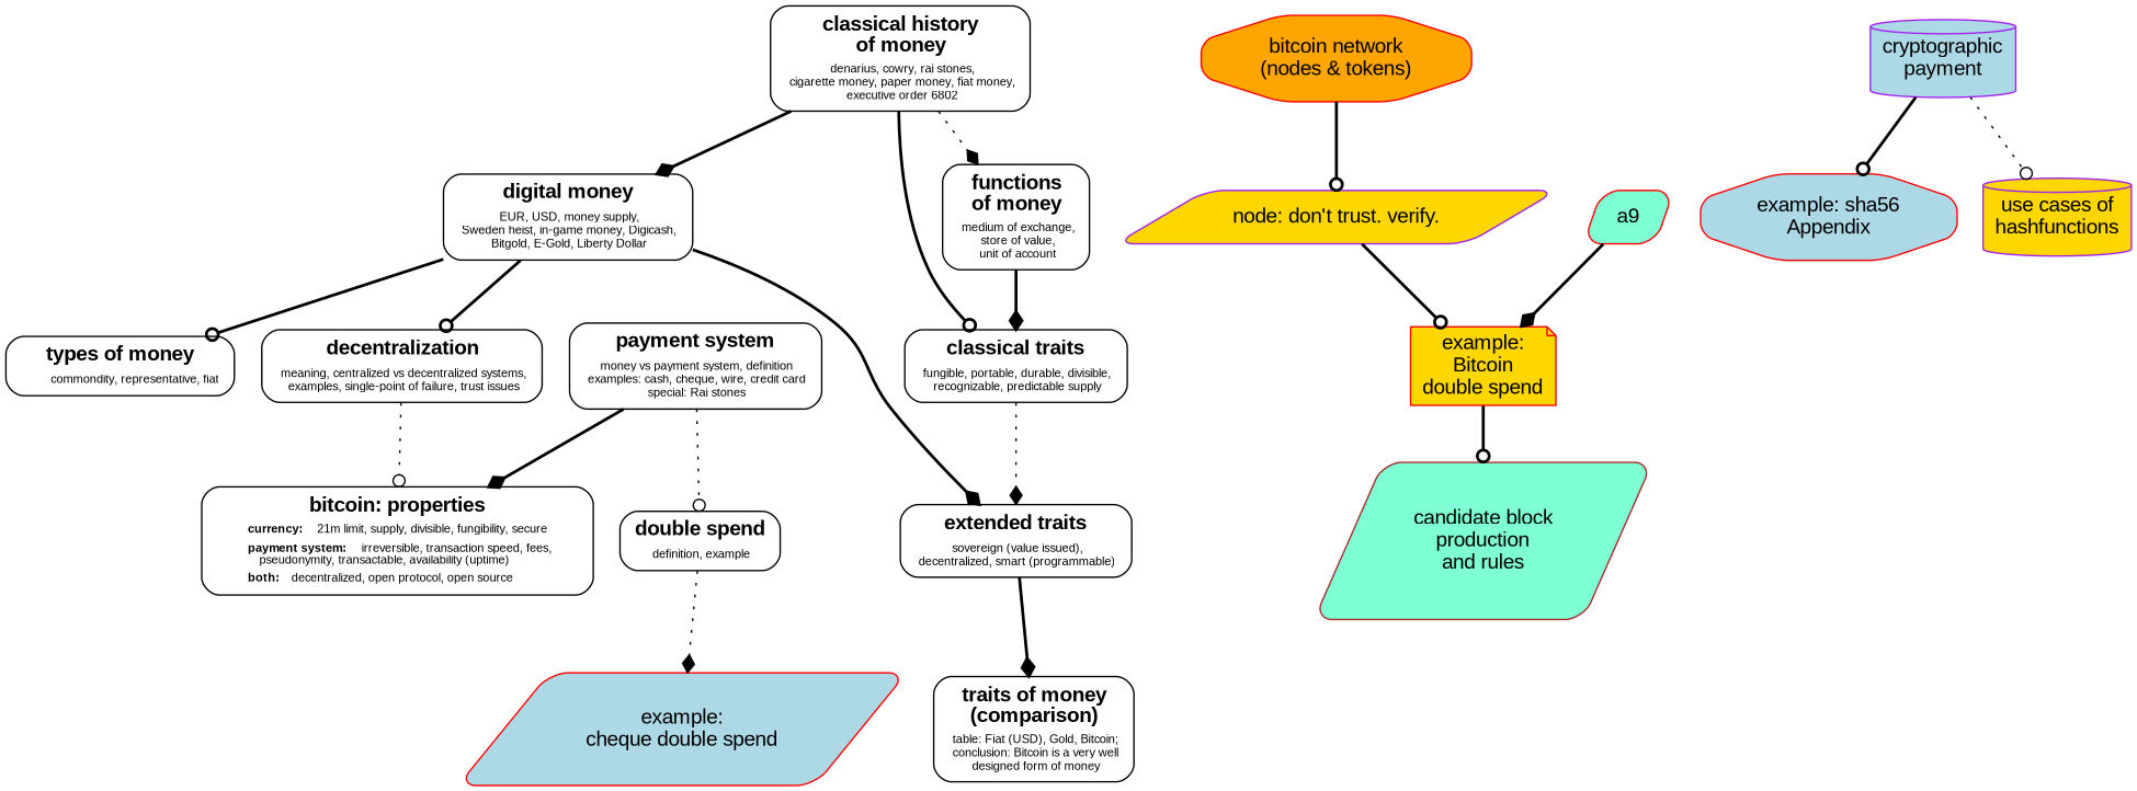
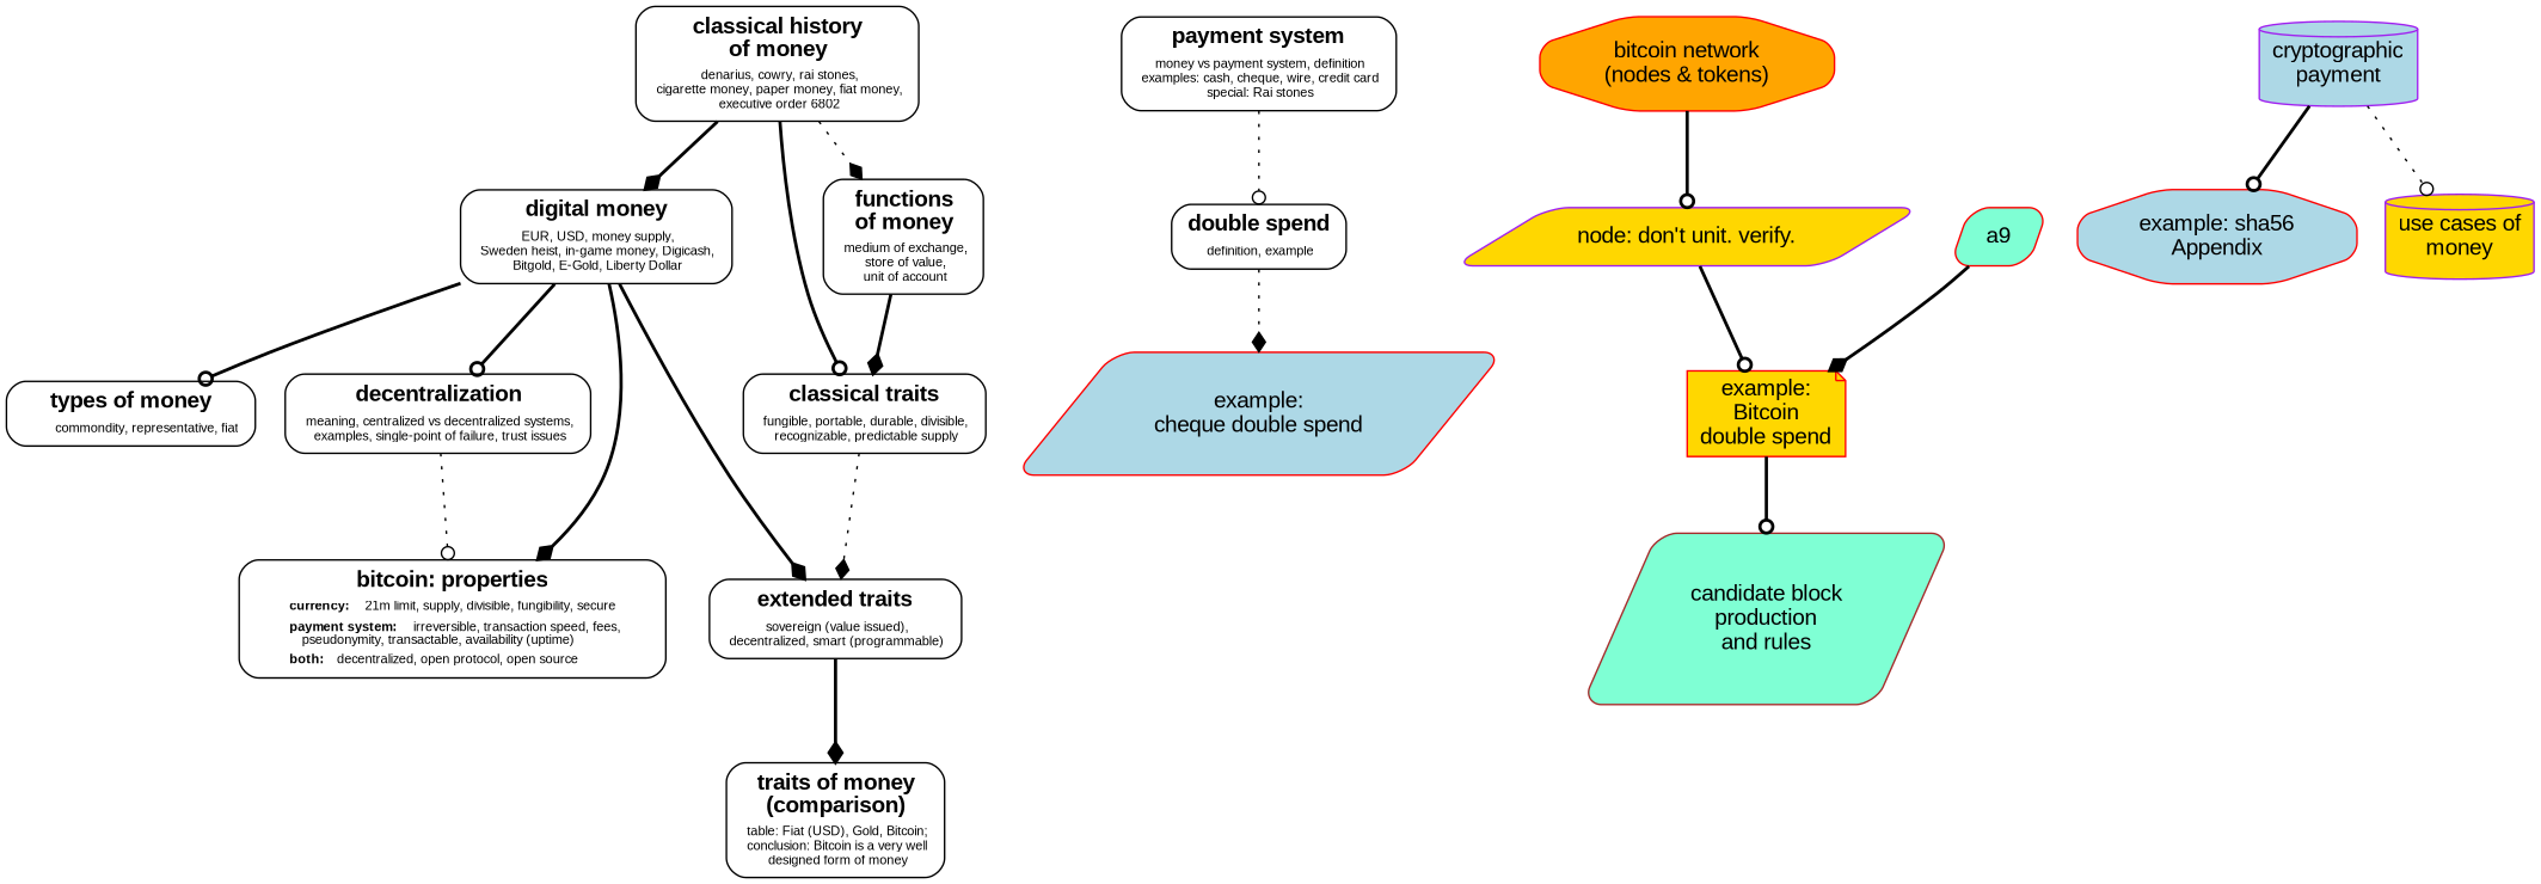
  digraph {
    node [fontname=Arial fontype=bold shape=box style=rounded]
    edge [arrowhead=odot style=bold]
    n1 [label=<     <table border="0" cellborder="0" cellspacing="0"> 		<tr><td align="center"><b>classical history<br/>of money</b></td></tr> 		<tr><td align="center"><font point-size="8"> 			denarius, cowry, rai stones,<br/> 			cigarette money, paper money, fiat money,<br/> 			executive order 6802</font></td></tr>       </table>>]
    n2 [label=< 	<table border="0" cellborder="0" cellspacing="0"> 		<tr><td align="center"><b>digital money</b></td></tr> 		<tr><td align="center"><font point-size="8"> 			EUR, USD, money supply,<br/> 			Sweden heist, in-game money, Digicash,<br/> 			Bitgold, E-Gold, Liberty Dollar</font></td></tr>     </table>>]
    n3 [label=<     <table border="0" cellborder="0" cellspacing="0"> 		<tr><td align="center"><b>classical traits</b></td></tr> 		<tr><td align="center"><font point-size="8"> 			fungible, portable, durable, divisible,<br/> 			recognizable, predictable supply</font></td></tr>     </table>>]
    n4 [label=<     <table border="0" cellborder="0" cellspacing="0"> 		<tr><td align="center"><b>functions<br/>of money</b></td></tr> 		<tr><td align="center"><font point-size="8"> 			medium of exchange,<br/> 			store of value,<br/> 			unit of account</font></td></tr>     </table>>]
    n5 [label=<     <table border="0" cellborder="0" cellspacing="0"> 		<tr><td align="center"><b>types of money</b></td></tr> 		<tr><td align="center"><font point-size="8">         commondity, representative, fiat</font></td></tr>     </table>>]
    n6 [label=<     <table border="0" cellborder="0" cellspacing="0"> 		<tr><td align="center"><b>decentralization</b></td></tr> 		<tr><td align="center"><font point-size="8"> 			meaning, centralized vs decentralized systems,<br/> 			examples, single-point of failure, trust issues</font></td></tr>     </table>>]
    n7 [label=<     <table border="0" cellborder="0" cellspacing="0"> 		<tr><td align="center"><b>extended traits</b></td></tr> 		<tr><td align="center"><font point-size="8"> 			sovereign (value issued),<br/> 			decentralized, smart (programmable)</font></td></tr>     </table>>]
    n8 [label=<     <table border="0" cellborder="0" cellspacing="0">         <tr><td align="center"><b>bitcoin: properties</b></td></tr>                  <tr><td align="left"><font point-size="8">         <b>currency: </b>   21m limit, supply, divisible, fungibility, secure         </font></td></tr>                  <tr><td align="left"><font point-size="8">         <b>payment system: </b>   irreversible, transaction speed, fees,<br/>         pseudonymity, transactable, availability (uptime)         </font></td></tr>                  <tr><td align="left"><font point-size="8">         <b>both: </b>  decentralized, open protocol, open source         </font></td></tr>             </table>>]
    n9 [label=<     <table border="0" cellborder="0" cellspacing="0">         <tr><td align="center"><b>traits of money<br/>(comparison)</b></td></tr>         <tr><td align="center"><font point-size="8"> 			table: Fiat (USD), Gold, Bitcoin;<br/> 			conclusion: Bitcoin is a very well<br/> 			designed form of money</font></td></tr>     </table>>]
    n10 [label=<     <table border="0" cellborder="0" cellspacing="0">         <tr><td align="center"><b>payment system</b></td></tr>         <tr><td align="center"><font point-size="8"> 			money vs payment system, definition<br/> 			examples: cash, cheque, wire, credit card<br/> 			special: Rai stones</font></td></tr>     </table>>]
    n11 [label=<     <table border="0" cellborder="0" cellspacing="0">         <tr><td align="center"><b>double spend</b></td></tr>         <tr><td align="center"><font point-size="8"> 			definition, example</font></td></tr>     </table>>]
    n12 [color=red fillcolor=lightblue label="example:\ncheque double spend" shape=parallelogram style="rounded,filled"]
    n13 [color=red fillcolor=orange label="bitcoin network\n(nodes & tokens)" shape=octagon style="rounded,filled"]
-   n14 [color=purple fillcolor=gold label="node: don't trust. verify." shape=parallelogram style="rounded,filled"]
+   n14 [color=purple fillcolor=gold label="node: don't unit. verify." shape=parallelogram style="rounded,filled"]
    n15 [color=red fillcolor=gold label="example:\nBitcoin\ndouble spend" shape=note style="rounded,filled"]
    n16 [color=brown fillcolor=aquamarine label="candidate block\nproduction\nand rules" shape=parallelogram style="rounded,filled"]
    n17 [color=purple fillcolor=lightblue label="cryptographic\npayment" shape=cylinder style="rounded,filled"]
    n18 [color=red fillcolor=lightblue label="example: sha56\nAppendix" shape=octagon style="rounded,filled"]
-   n19 [color=purple fillcolor=gold label="use cases of\nhashfunctions" shape=cylinder style="rounded,filled"]
+   n19 [color=purple fillcolor=gold label="use cases of\nmoney" shape=cylinder style="rounded,filled"]
    a9 [color=red fillcolor=aquamarine shape=parallelogram style="rounded,filled"]
    n1 -> n2 [arrowhead=diamond]
    n1 -> n3
    n1 -> n4 [arrowhead=diamond style=dotted]
    n2 -> n5
    n2 -> n6
    n2 -> n7 [arrowhead=diamond]
    n3 -> n7 [arrowhead=diamond style=dotted]
    n4 -> n3 [arrowhead=diamond]
    n6 -> n8 [style=dotted]
    n7 -> n9 [arrowhead=diamond]
-   n10 -> n8 [arrowhead=diamond]
+   n2 -> n8 [arrowhead=diamond]
    n10 -> n11 [style=dotted]
    n11 -> n12 [arrowhead=diamond style=dotted]
    n13 -> n14
    n14 -> n15
    n15 -> n16
    n17 -> n18
    n17 -> n19 [style=dotted]
    a9 -> n15 [arrowhead=diamond]
  }
